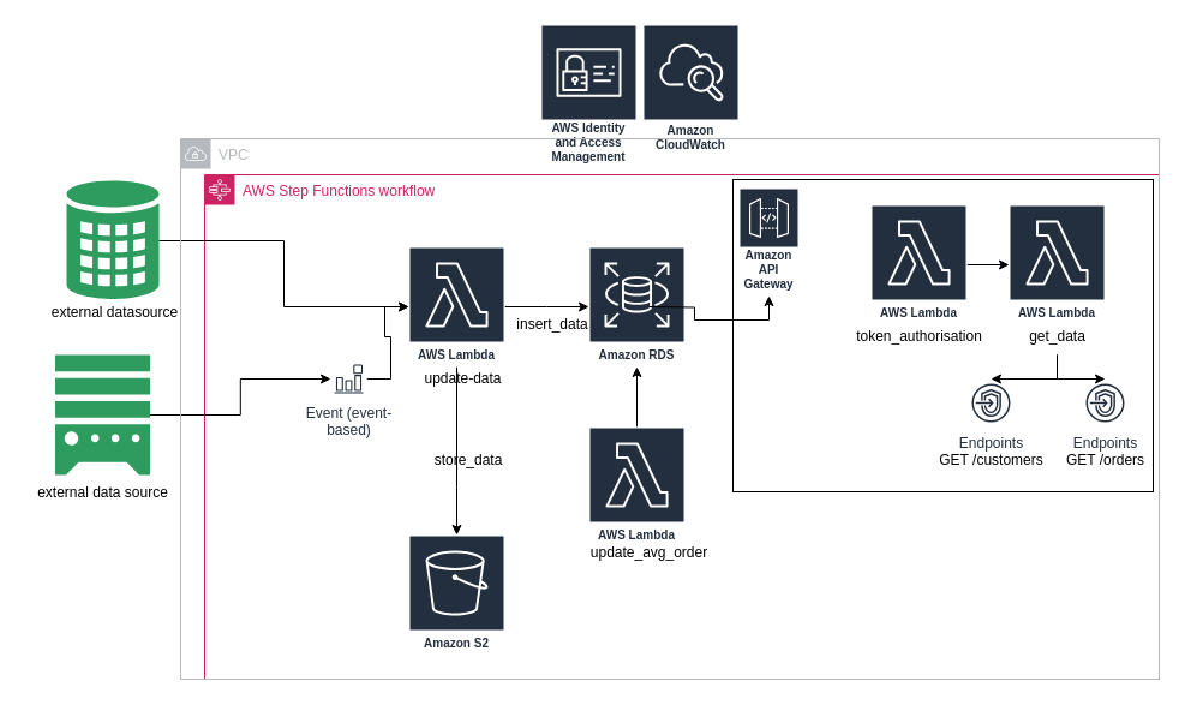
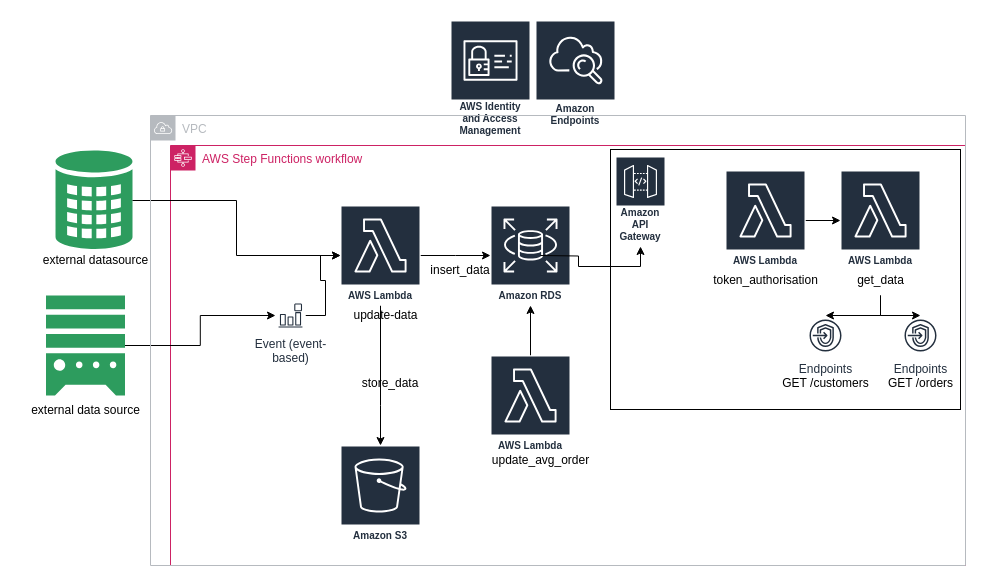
  <mxCell id="0" />
  <mxCell id="1" parent="0" />
  <mxCell id="2" value="AWS Step Functions workflow" style="points=[[0,0],[0.25,0],[0.5,0],[0.75,0],[1,0],[1,0.25],[1,0.5],[1,0.75],[1,1],[0.75,1],[0.5,1],[0.25,1],[0,1],[0,0.75],[0,0.5],[0,0.25]];outlineConnect=0;gradientColor=none;html=1;whiteSpace=wrap;fontSize=12;fontStyle=0;container=0;pointerEvents=0;collapsible=0;recursiveResize=0;shape=mxgraph.aws4.group;grIcon=mxgraph.aws4.group_aws_step_functions_workflow;strokeColor=#CD2264;fillColor=none;verticalAlign=top;align=left;spacingLeft=30;fontColor=#CD2264;dashed=0;" parent="1" vertex="1"><mxGeometry x="170" y="145" width="795" height="420" as="geometry" /></mxCell>
  <mxCell id="3" value="AWS Identity and Access Management" style="sketch=0;outlineConnect=0;fontColor=#232F3E;gradientColor=none;strokeColor=#ffffff;fillColor=#232F3E;dashed=0;verticalLabelPosition=middle;verticalAlign=bottom;align=center;html=1;whiteSpace=wrap;fontSize=10;fontStyle=1;spacing=3;shape=mxgraph.aws4.productIcon;prIcon=mxgraph.aws4.identity_and_access_management;" parent="1" vertex="1"><mxGeometry x="450" y="20" width="80" height="120" as="geometry" /></mxCell>
- <mxCell id="4" value="Amazon CloudWatch" style="sketch=0;outlineConnect=0;fontColor=#232F3E;gradientColor=none;strokeColor=#ffffff;fillColor=#232F3E;dashed=0;verticalLabelPosition=middle;verticalAlign=bottom;align=center;html=1;whiteSpace=wrap;fontSize=10;fontStyle=1;spacing=3;shape=mxgraph.aws4.productIcon;prIcon=mxgraph.aws4.cloudwatch;" parent="1" vertex="1"><mxGeometry x="535" y="20" width="80" height="110" as="geometry" /></mxCell>
+ <mxCell id="4" value="Amazon Endpoints" style="sketch=0;outlineConnect=0;fontColor=#232F3E;gradientColor=none;strokeColor=#ffffff;fillColor=#232F3E;dashed=0;verticalLabelPosition=middle;verticalAlign=bottom;align=center;html=1;whiteSpace=wrap;fontSize=10;fontStyle=1;spacing=3;shape=mxgraph.aws4.productIcon;prIcon=mxgraph.aws4.cloudwatch;" parent="1" vertex="1"><mxGeometry x="535" y="20" width="80" height="110" as="geometry" /></mxCell>
  <mxCell id="5" style="edgeStyle=orthogonalEdgeStyle;rounded=0;orthogonalLoop=1;jettySize=auto;html=1;" parent="1" source="13" target="27" edge="1"><mxGeometry relative="1" as="geometry"><mxPoint x="500" y="305" as="sourcePoint" /><Array as="points"><mxPoint x="380" y="405" /></Array></mxGeometry></mxCell>
  <mxCell id="6" value="" style="group" parent="1" vertex="1" connectable="0"><mxGeometry x="20" y="295" width="130" height="130" as="geometry" /></mxCell>
  <mxCell id="7" value="" style="sketch=0;html=1;aspect=fixed;strokeColor=none;shadow=0;align=center;fillColor=#2D9C5E;verticalAlign=top;labelPosition=center;verticalLabelPosition=bottom;shape=mxgraph.gcp2.external_data_resource" parent="6" vertex="1"><mxGeometry x="25.5" width="79" height="100" as="geometry" /></mxCell>
  <mxCell id="8" value="external data source" style="text;html=1;align=center;verticalAlign=middle;resizable=0;points=[];autosize=1;strokeColor=none;fillColor=none;" parent="6" vertex="1"><mxGeometry y="100" width="130" height="30" as="geometry" /></mxCell>
  <mxCell id="9" value="" style="group" parent="1" vertex="1" connectable="0"><mxGeometry x="30" y="150" width="130" height="125" as="geometry" /></mxCell>
  <mxCell id="10" value="" style="sketch=0;html=1;aspect=fixed;strokeColor=none;shadow=0;align=center;fillColor=#2D9C5E;verticalAlign=top;labelPosition=center;verticalLabelPosition=bottom;shape=mxgraph.gcp2.external_data_center" parent="9" vertex="1"><mxGeometry x="25" width="77" height="100" as="geometry" /></mxCell>
  <mxCell id="11" value="external datasource&lt;br&gt;" style="text;html=1;align=center;verticalAlign=middle;resizable=0;points=[];autosize=1;strokeColor=none;fillColor=none;" parent="9" vertex="1"><mxGeometry y="95" width="130" height="30" as="geometry" /></mxCell>
  <mxCell id="12" style="edgeStyle=orthogonalEdgeStyle;rounded=0;orthogonalLoop=1;jettySize=auto;html=1;" parent="1" source="13" edge="1"><mxGeometry relative="1" as="geometry"><mxPoint x="490" y="255" as="targetPoint" /></mxGeometry></mxCell>
  <mxCell id="13" value="AWS Lambda" style="sketch=0;outlineConnect=0;fontColor=#232F3E;gradientColor=none;strokeColor=#ffffff;fillColor=#232F3E;dashed=0;verticalLabelPosition=middle;verticalAlign=bottom;align=center;html=1;whiteSpace=wrap;fontSize=10;fontStyle=1;spacing=3;shape=mxgraph.aws4.productIcon;prIcon=mxgraph.aws4.lambda;" parent="1" vertex="1"><mxGeometry x="340" y="205" width="80" height="100" as="geometry" /></mxCell>
  <mxCell id="14" style="edgeStyle=orthogonalEdgeStyle;rounded=0;orthogonalLoop=1;jettySize=auto;html=1;" parent="1" source="10" target="13" edge="1"><mxGeometry relative="1" as="geometry" /></mxCell>
  <mxCell id="15" style="edgeStyle=orthogonalEdgeStyle;rounded=0;orthogonalLoop=1;jettySize=auto;html=1;" parent="1" source="17" target="13" edge="1"><mxGeometry relative="1" as="geometry" /></mxCell>
  <mxCell id="16" value="" style="edgeStyle=orthogonalEdgeStyle;rounded=0;orthogonalLoop=1;jettySize=auto;html=1;" parent="1" source="7" target="17" edge="1"><mxGeometry relative="1" as="geometry"><mxPoint x="245" y="325" as="sourcePoint" /><mxPoint x="340" y="255" as="targetPoint" /></mxGeometry></mxCell>
  <mxCell id="17" value="Event (event-&#10;based)" style="sketch=0;outlineConnect=0;fontColor=#232F3E;gradientColor=none;strokeColor=#232F3E;fillColor=#ffffff;dashed=0;verticalLabelPosition=bottom;verticalAlign=top;align=center;html=1;fontSize=12;fontStyle=0;aspect=fixed;shape=mxgraph.aws4.resourceIcon;resIcon=mxgraph.aws4.event_event_based;" parent="1" vertex="1"><mxGeometry x="275" y="300" width="30" height="30" as="geometry" /></mxCell>
  <mxCell id="18" value="insert_data" style="text;html=1;strokeColor=none;fillColor=none;align=center;verticalAlign=middle;whiteSpace=wrap;rounded=0;" parent="1" vertex="1"><mxGeometry x="430" y="255" width="60" height="30" as="geometry" /></mxCell>
  <mxCell id="19" style="edgeStyle=orthogonalEdgeStyle;rounded=0;orthogonalLoop=1;jettySize=auto;html=1;exitX=0.5;exitY=1;exitDx=0;exitDy=0;" parent="1" source="2" target="2" edge="1"><mxGeometry relative="1" as="geometry" /></mxCell>
  <mxCell id="20" value="update-data" style="text;html=1;align=center;verticalAlign=middle;resizable=0;points=[];autosize=1;strokeColor=none;fillColor=none;" vertex="1" parent="1"><mxGeometry x="330" y="300" width="110" height="30" as="geometry" /></mxCell>
  <mxCell id="21" value="" style="rounded=0;whiteSpace=wrap;html=1;" parent="1" vertex="1"><mxGeometry x="610" y="149" width="350" height="260" as="geometry" /></mxCell>
  <mxCell id="22" value="Endpoints" style="sketch=0;outlineConnect=0;fontColor=#232F3E;gradientColor=none;strokeColor=#232F3E;fillColor=#ffffff;dashed=0;verticalLabelPosition=bottom;verticalAlign=top;align=center;html=1;fontSize=12;fontStyle=0;aspect=fixed;shape=mxgraph.aws4.resourceIcon;resIcon=mxgraph.aws4.endpoints;" parent="1" vertex="1"><mxGeometry x="900" y="315" width="40" height="40" as="geometry" /></mxCell>
  <mxCell id="23" style="edgeStyle=orthogonalEdgeStyle;rounded=0;orthogonalLoop=1;jettySize=auto;html=1;" edge="1" parent="1" source="35" target="38"><mxGeometry relative="1" as="geometry" /></mxCell>
  <mxCell id="24" value="VPC" style="sketch=0;outlineConnect=0;gradientColor=none;html=1;whiteSpace=wrap;fontSize=12;fontStyle=0;shape=mxgraph.aws4.group;grIcon=mxgraph.aws4.group_vpc;strokeColor=#B6BABF;fillColor=none;verticalAlign=top;align=left;spacingLeft=30;fontColor=#B6BABF;dashed=0;movable=1;resizable=1;rotatable=1;deletable=1;editable=1;locked=0;connectable=1;" parent="1" vertex="1"><mxGeometry x="150" y="115" width="815" height="450" as="geometry" /></mxCell>
  <mxCell id="25" value="Amazon API Gateway" style="sketch=0;outlineConnect=0;fontColor=#232F3E;gradientColor=none;strokeColor=#ffffff;fillColor=#232F3E;dashed=0;verticalLabelPosition=middle;verticalAlign=bottom;align=center;html=1;whiteSpace=wrap;fontSize=10;fontStyle=1;spacing=3;shape=mxgraph.aws4.productIcon;prIcon=mxgraph.aws4.api_gateway;" parent="1" vertex="1"><mxGeometry x="615" y="156" width="50" height="90" as="geometry" /></mxCell>
  <mxCell id="26" value="Endpoints" style="sketch=0;outlineConnect=0;fontColor=#232F3E;gradientColor=none;strokeColor=#232F3E;fillColor=#ffffff;dashed=0;verticalLabelPosition=bottom;verticalAlign=top;align=center;html=1;fontSize=12;fontStyle=0;aspect=fixed;shape=mxgraph.aws4.resourceIcon;resIcon=mxgraph.aws4.endpoints;" parent="1" vertex="1"><mxGeometry x="805" y="315" width="40" height="40" as="geometry" /></mxCell>
- <mxCell id="27" value="Amazon S2" style="sketch=0;outlineConnect=0;fontColor=#232F3E;gradientColor=none;strokeColor=#ffffff;fillColor=#232F3E;dashed=0;verticalLabelPosition=middle;verticalAlign=bottom;align=center;html=1;whiteSpace=wrap;fontSize=10;fontStyle=1;spacing=3;shape=mxgraph.aws4.productIcon;prIcon=mxgraph.aws4.s3;" parent="1" vertex="1"><mxGeometry x="340" y="445" width="80" height="100" as="geometry" /></mxCell>
+ <mxCell id="27" value="Amazon S3" style="sketch=0;outlineConnect=0;fontColor=#232F3E;gradientColor=none;strokeColor=#ffffff;fillColor=#232F3E;dashed=0;verticalLabelPosition=middle;verticalAlign=bottom;align=center;html=1;whiteSpace=wrap;fontSize=10;fontStyle=1;spacing=3;shape=mxgraph.aws4.productIcon;prIcon=mxgraph.aws4.s3;" parent="1" vertex="1"><mxGeometry x="340" y="445" width="80" height="100" as="geometry" /></mxCell>
  <mxCell id="28" value="store_data" style="text;html=1;strokeColor=none;fillColor=none;align=center;verticalAlign=middle;whiteSpace=wrap;rounded=0;" parent="1" vertex="1"><mxGeometry x="360" y="368" width="60" height="30" as="geometry" /></mxCell>
  <mxCell id="29" value="Amazon RDS" style="sketch=0;outlineConnect=0;fontColor=#232F3E;gradientColor=none;strokeColor=#ffffff;fillColor=#232F3E;dashed=0;verticalLabelPosition=middle;verticalAlign=bottom;align=center;html=1;whiteSpace=wrap;fontSize=10;fontStyle=1;spacing=3;shape=mxgraph.aws4.productIcon;prIcon=mxgraph.aws4.rds;" parent="1" vertex="1"><mxGeometry x="490" y="205" width="80" height="100" as="geometry" /></mxCell>
  <mxCell id="30" style="edgeStyle=orthogonalEdgeStyle;rounded=0;orthogonalLoop=1;jettySize=auto;html=1;" edge="1" parent="1" source="39" target="26"><mxGeometry relative="1" as="geometry" /></mxCell>
  <mxCell id="31" style="edgeStyle=orthogonalEdgeStyle;rounded=0;orthogonalLoop=1;jettySize=auto;html=1;" edge="1" parent="1" source="39" target="22"><mxGeometry relative="1" as="geometry" /></mxCell>
  <mxCell id="32" value="GET /customers" style="text;html=1;align=center;verticalAlign=middle;resizable=0;points=[];autosize=1;strokeColor=none;fillColor=none;" vertex="1" parent="1"><mxGeometry x="770" y="368" width="110" height="30" as="geometry" /></mxCell>
  <mxCell id="33" value="GET /orders" style="text;html=1;align=center;verticalAlign=middle;resizable=0;points=[];autosize=1;strokeColor=none;fillColor=none;" vertex="1" parent="1"><mxGeometry x="875" y="368" width="90" height="30" as="geometry" /></mxCell>
  <mxCell id="34" value="" style="group" vertex="1" connectable="0" parent="1"><mxGeometry x="700" y="170" width="130" height="125" as="geometry" /></mxCell>
  <mxCell id="35" value="AWS Lambda" style="sketch=0;outlineConnect=0;fontColor=#232F3E;gradientColor=none;strokeColor=#ffffff;fillColor=#232F3E;dashed=0;verticalLabelPosition=middle;verticalAlign=bottom;align=center;html=1;whiteSpace=wrap;fontSize=10;fontStyle=1;spacing=3;shape=mxgraph.aws4.productIcon;prIcon=mxgraph.aws4.lambda;" parent="34" vertex="1"><mxGeometry x="25" width="80" height="100" as="geometry" /></mxCell>
  <mxCell id="36" value="token_authorisation" style="text;html=1;align=center;verticalAlign=middle;resizable=0;points=[];autosize=1;strokeColor=none;fillColor=none;" vertex="1" parent="34"><mxGeometry y="95" width="130" height="30" as="geometry" /></mxCell>
  <mxCell id="37" value="" style="group" vertex="1" connectable="0" parent="1"><mxGeometry x="840" y="170" width="80" height="125" as="geometry" /></mxCell>
  <mxCell id="38" value="AWS Lambda" style="sketch=0;outlineConnect=0;fontColor=#232F3E;gradientColor=none;strokeColor=#ffffff;fillColor=#232F3E;dashed=0;verticalLabelPosition=middle;verticalAlign=bottom;align=center;html=1;whiteSpace=wrap;fontSize=10;fontStyle=1;spacing=3;shape=mxgraph.aws4.productIcon;prIcon=mxgraph.aws4.lambda;" vertex="1" parent="37"><mxGeometry width="80" height="100" as="geometry" /></mxCell>
  <mxCell id="39" value="get_data" style="text;html=1;align=center;verticalAlign=middle;resizable=0;points=[];autosize=1;strokeColor=none;fillColor=none;" vertex="1" parent="37"><mxGeometry x="5" y="95" width="70" height="30" as="geometry" /></mxCell>
  <mxCell id="40" style="edgeStyle=orthogonalEdgeStyle;rounded=0;orthogonalLoop=1;jettySize=auto;html=1;" edge="1" parent="1" source="41" target="29"><mxGeometry relative="1" as="geometry" /></mxCell>
  <mxCell id="41" value="AWS Lambda" style="sketch=0;outlineConnect=0;fontColor=#232F3E;gradientColor=none;strokeColor=#ffffff;fillColor=#232F3E;dashed=0;verticalLabelPosition=middle;verticalAlign=bottom;align=center;html=1;whiteSpace=wrap;fontSize=10;fontStyle=1;spacing=3;shape=mxgraph.aws4.productIcon;prIcon=mxgraph.aws4.lambda;" vertex="1" parent="1"><mxGeometry x="490" y="355" width="80" height="100" as="geometry" /></mxCell>
  <mxCell id="42" value="update_avg_order" style="text;html=1;align=center;verticalAlign=middle;resizable=0;points=[];autosize=1;strokeColor=none;fillColor=none;" vertex="1" parent="1"><mxGeometry x="480" y="445" width="120" height="30" as="geometry" /></mxCell>
  <mxCell id="43" style="edgeStyle=orthogonalEdgeStyle;rounded=0;orthogonalLoop=1;jettySize=auto;html=1;" parent="1" target="25" edge="1"><mxGeometry relative="1" as="geometry"><mxPoint x="540" y="255" as="sourcePoint" /><mxPoint x="580" y="255" as="targetPoint" /></mxGeometry></mxCell>
